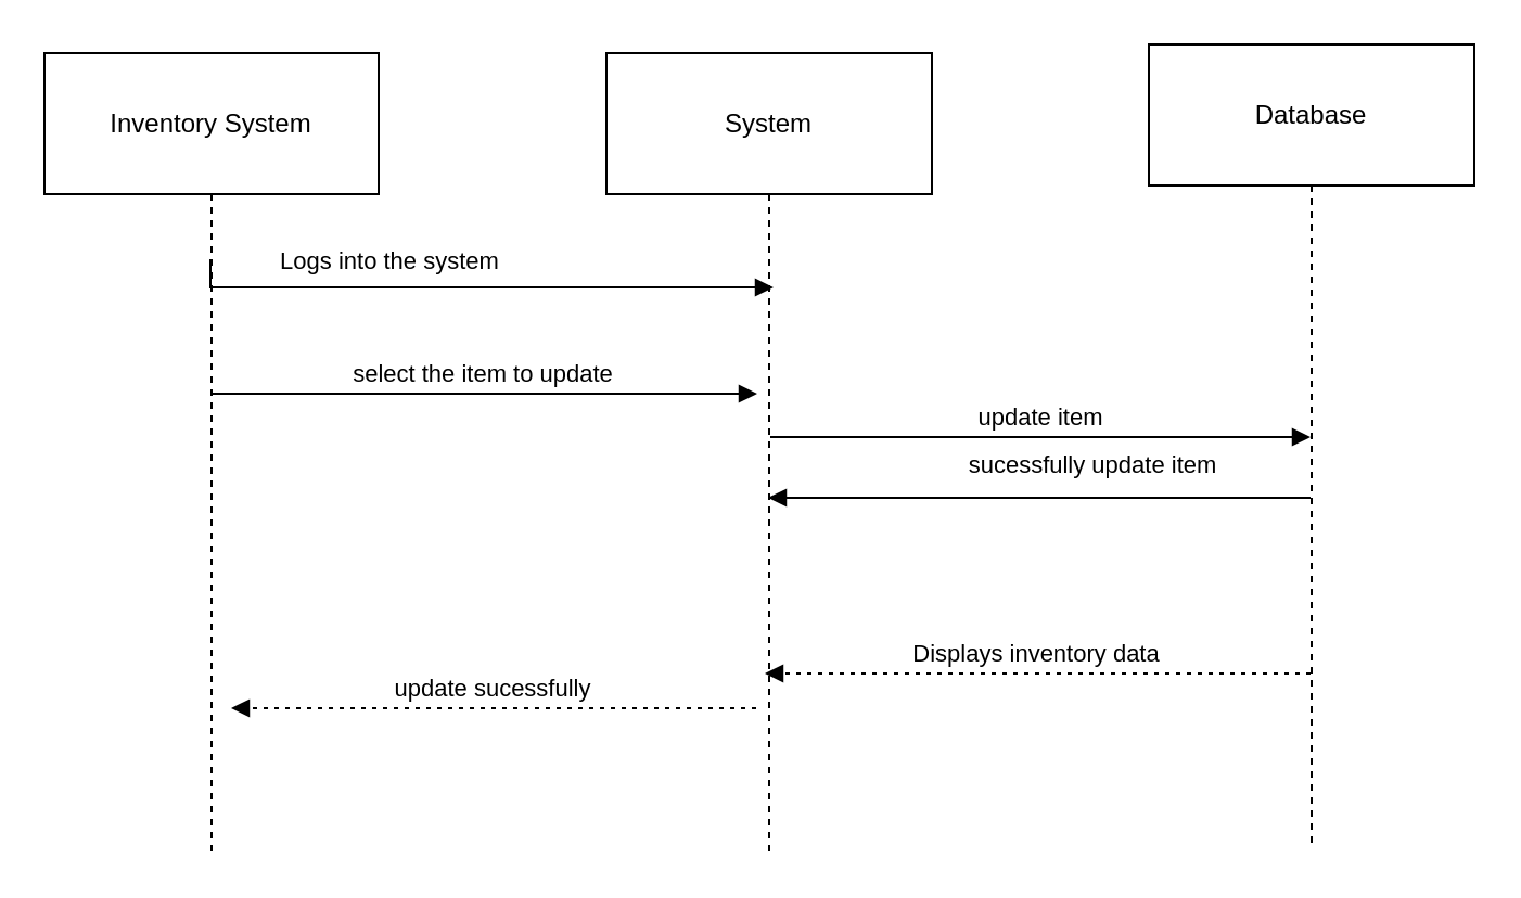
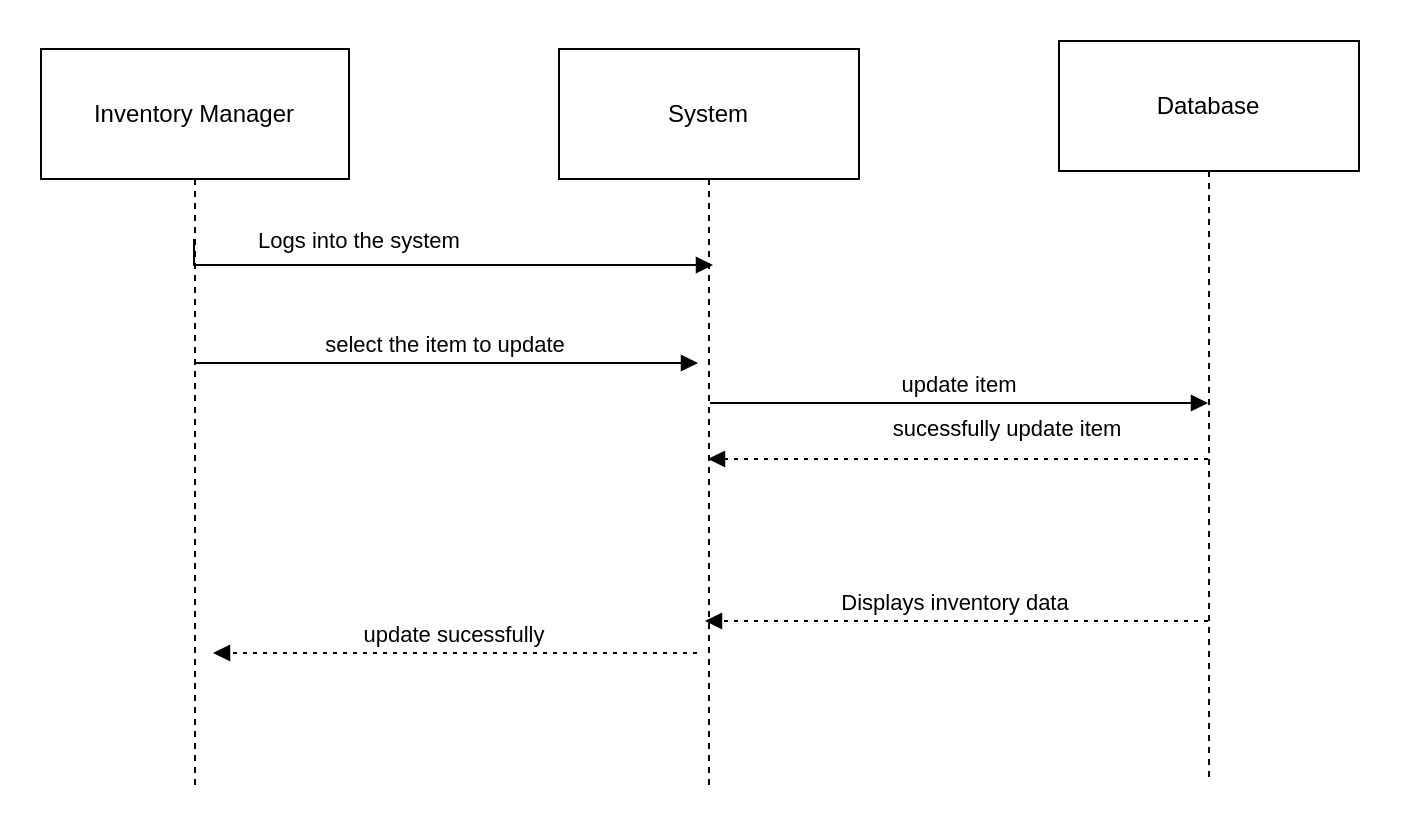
  <mxCell id="0" />
  <mxCell id="1" parent="0" />
- <mxCell id="2" value="Inventory System" style="shape=umlLifeline;perimeter=lifelinePerimeter;whiteSpace=wrap;container=1;dropTarget=0;collapsible=0;recursiveResize=0;outlineConnect=0;portConstraint=eastwest;newEdgeStyle={&quot;edgeStyle&quot;:&quot;elbowEdgeStyle&quot;,&quot;elbow&quot;:&quot;vertical&quot;,&quot;curved&quot;:0,&quot;rounded&quot;:0};size=65;" parent="1" vertex="1"><mxGeometry width="154" height="368" as="geometry" x="20" y="24" /></mxCell>
+ <mxCell id="2" value="Inventory Manager" style="shape=umlLifeline;perimeter=lifelinePerimeter;whiteSpace=wrap;container=1;dropTarget=0;collapsible=0;recursiveResize=0;outlineConnect=0;portConstraint=eastwest;newEdgeStyle={&quot;edgeStyle&quot;:&quot;elbowEdgeStyle&quot;,&quot;elbow&quot;:&quot;vertical&quot;,&quot;curved&quot;:0,&quot;rounded&quot;:0};size=65;" parent="1" vertex="1"><mxGeometry width="154" height="368" as="geometry" x="20" y="24" /></mxCell>
  <mxCell id="3" value="Database" style="shape=umlLifeline;perimeter=lifelinePerimeter;whiteSpace=wrap;container=1;dropTarget=0;collapsible=0;recursiveResize=0;outlineConnect=0;portConstraint=eastwest;newEdgeStyle={&quot;edgeStyle&quot;:&quot;elbowEdgeStyle&quot;,&quot;elbow&quot;:&quot;vertical&quot;,&quot;curved&quot;:0,&quot;rounded&quot;:0};size=65;" parent="1" vertex="1"><mxGeometry x="529" y="20" width="150" height="368" as="geometry" /></mxCell>
  <mxCell id="4" value="System" style="shape=umlLifeline;perimeter=lifelinePerimeter;whiteSpace=wrap;container=1;dropTarget=0;collapsible=0;recursiveResize=0;outlineConnect=0;portConstraint=eastwest;newEdgeStyle={&quot;edgeStyle&quot;:&quot;elbowEdgeStyle&quot;,&quot;elbow&quot;:&quot;vertical&quot;,&quot;curved&quot;:0,&quot;rounded&quot;:0};size=65;" parent="1" vertex="1"><mxGeometry x="279" width="150" height="368" as="geometry" y="24" /></mxCell>
  <mxCell id="5" value="Logs into the system" style="verticalAlign=bottom;edgeStyle=elbowEdgeStyle;elbow=vertical;curved=0;rounded=0;endArrow=block;" parent="1" edge="1"><mxGeometry x="-0.292" y="3" relative="1" as="geometry"><Array as="points"><mxPoint x="376.5" y="132" /></Array><mxPoint x="96.5" y="119" as="sourcePoint" /><mxPoint x="356" y="132" as="targetPoint" /><mxPoint as="offset" /></mxGeometry></mxCell>
- <mxCell id="6" value="sucessfully update item" style="verticalAlign=bottom;edgeStyle=elbowEdgeStyle;elbow=vertical;curved=0;rounded=0;dashed=0;dashPattern=2 3;endArrow=block;" parent="1" source="3" target="4" edge="1"><mxGeometry x="-0.204" y="-6" relative="1" as="geometry"><Array as="points"><mxPoint x="444.5" y="229" /></Array><mxPoint x="610" y="198" as="sourcePoint" /><mxPoint x="370" y="198" as="targetPoint" /><mxPoint as="offset" /></mxGeometry></mxCell>
+ <mxCell id="6" value="sucessfully update item" style="verticalAlign=bottom;edgeStyle=elbowEdgeStyle;elbow=vertical;curved=0;rounded=0;dashed=1;dashPattern=2 3;endArrow=block;" parent="1" source="3" target="4" edge="1"><mxGeometry x="-0.204" y="-6" relative="1" as="geometry"><Array as="points"><mxPoint x="444.5" y="229" /></Array><mxPoint x="610" y="198" as="sourcePoint" /><mxPoint x="370" y="198" as="targetPoint" /><mxPoint as="offset" /></mxGeometry></mxCell>
  <mxCell id="7" value="Displays inventory data" style="verticalAlign=bottom;edgeStyle=elbowEdgeStyle;elbow=vertical;curved=0;rounded=0;dashed=1;dashPattern=2 3;endArrow=block;" parent="1" source="3" edge="1"><mxGeometry relative="1" as="geometry"><Array as="points"><mxPoint x="585.5" y="310" /></Array><mxPoint x="690" y="310" as="sourcePoint" /><mxPoint x="352" y="310" as="targetPoint" /></mxGeometry></mxCell>
  <mxCell id="8" value="select the item to update" style="verticalAlign=bottom;edgeStyle=elbowEdgeStyle;elbow=vertical;curved=0;rounded=0;endArrow=block;" edge="1" parent="1"><mxGeometry relative="1" as="geometry"><Array as="points"><mxPoint x="97" y="181" /></Array><mxPoint x="98.5" y="181" as="sourcePoint" /><mxPoint x="348.5" y="181" as="targetPoint" /></mxGeometry></mxCell>
  <mxCell id="9" value="update item" style="verticalAlign=bottom;edgeStyle=elbowEdgeStyle;elbow=vertical;curved=0;rounded=0;endArrow=block;" edge="1" parent="1" target="3"><mxGeometry relative="1" as="geometry"><Array as="points" /><mxPoint x="354.5" y="201" as="sourcePoint" /><mxPoint x="535" y="199" as="targetPoint" /></mxGeometry></mxCell>
  <mxCell id="10" value="update sucessfully" style="verticalAlign=bottom;edgeStyle=elbowEdgeStyle;elbow=vertical;curved=0;rounded=0;dashed=1;dashPattern=2 3;endArrow=block;" edge="1" parent="1"><mxGeometry relative="1" as="geometry"><Array as="points"><mxPoint x="339.5" y="326" /></Array><mxPoint x="348" y="326" as="sourcePoint" /><mxPoint x="106" y="326" as="targetPoint" /></mxGeometry></mxCell>
